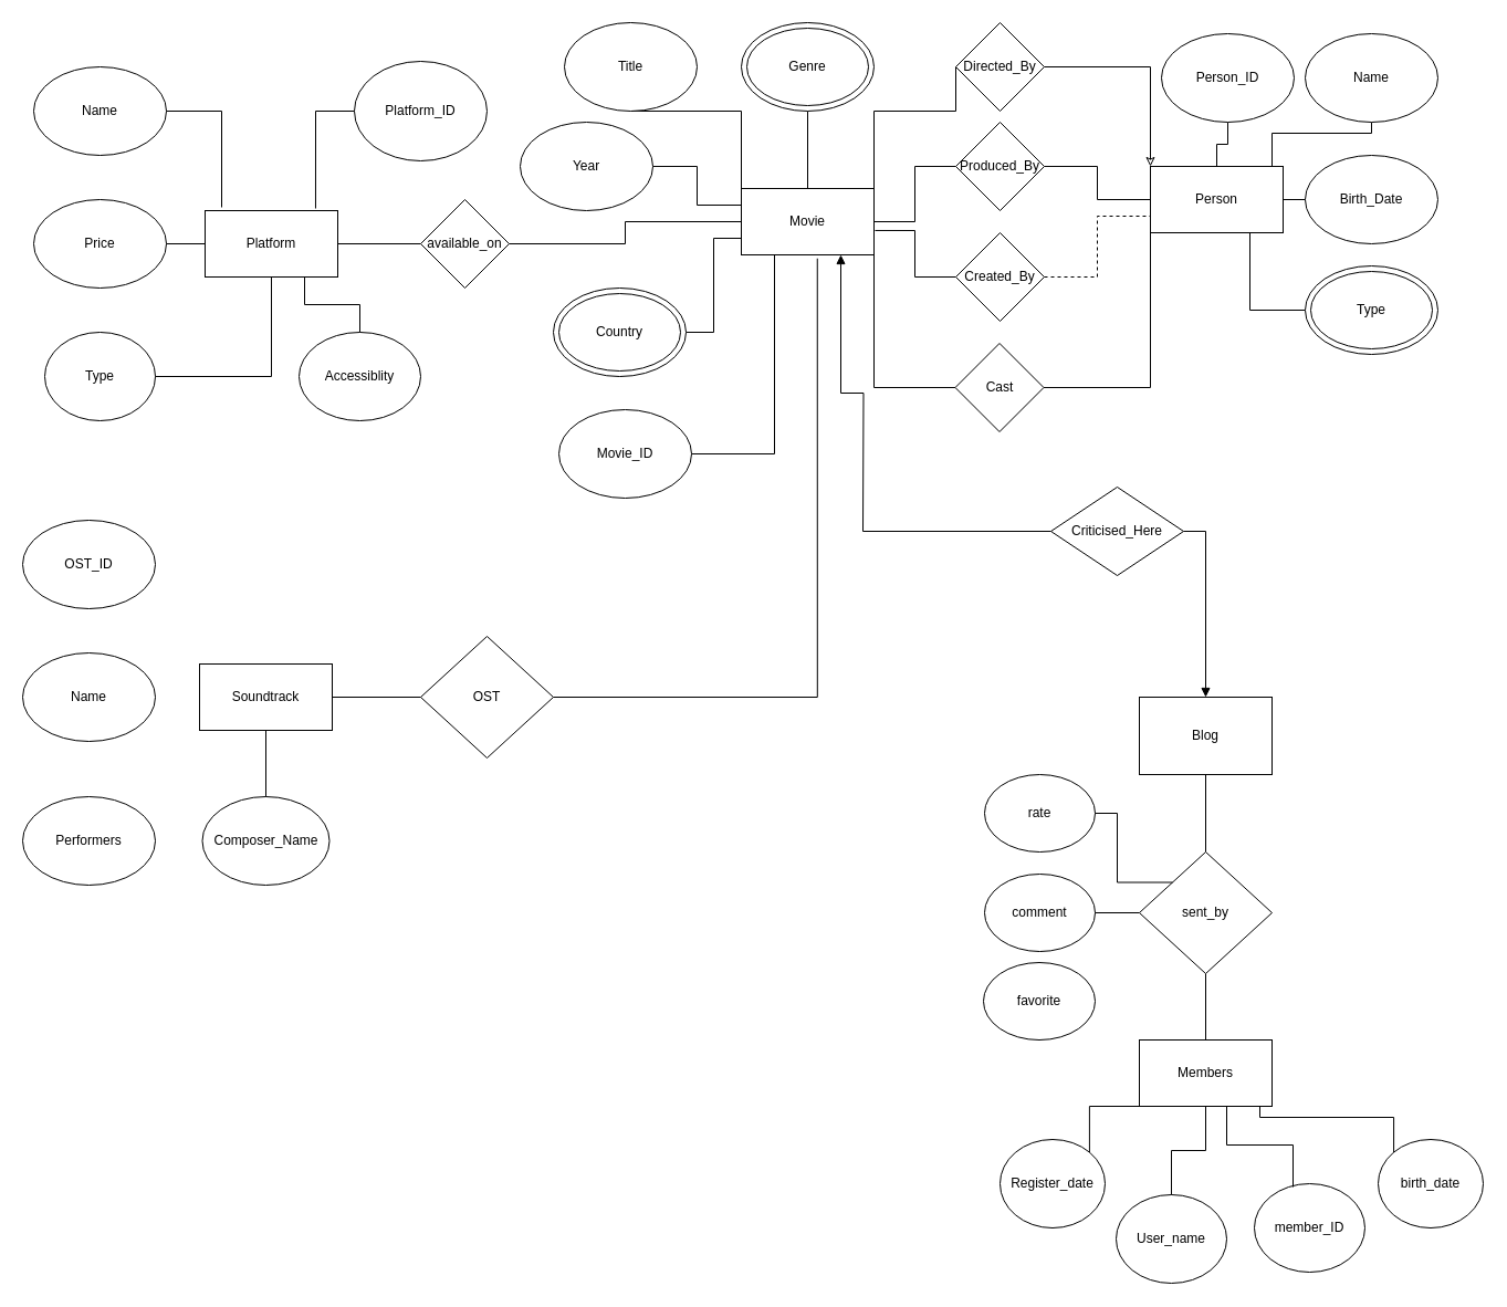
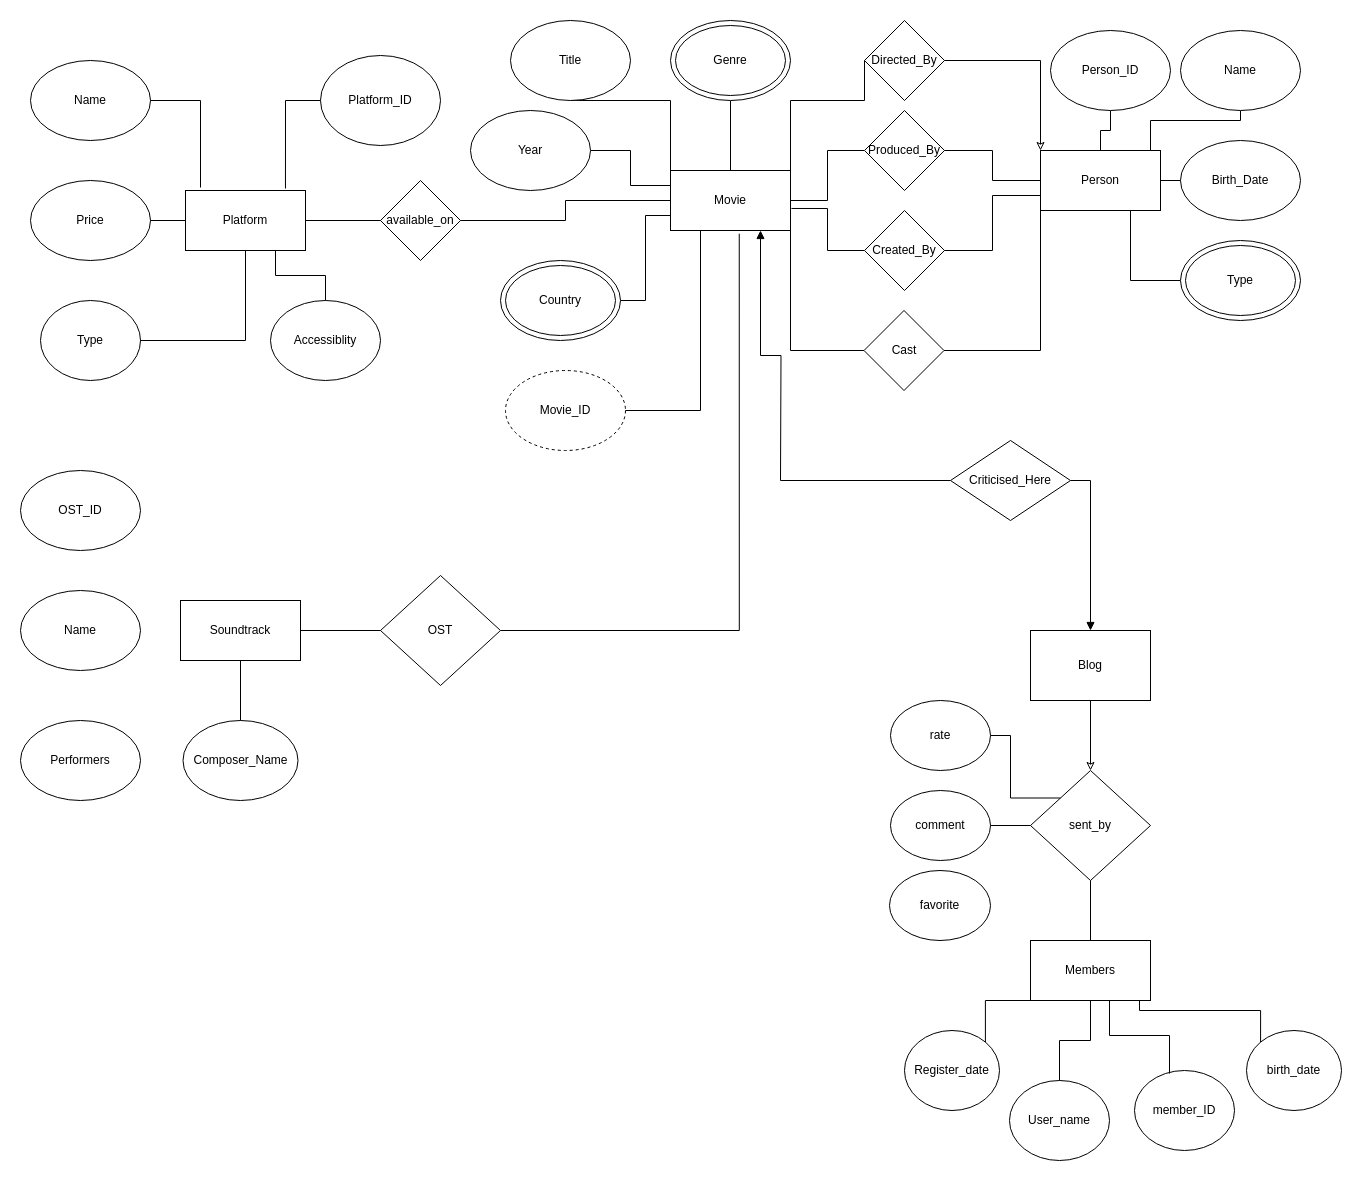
  <mxCell id="0" />
  <mxCell id="1" parent="0" />
  <mxCell id="2" style="edgeStyle=orthogonalEdgeStyle;rounded=0;orthogonalLoop=1;jettySize=auto;html=1;endArrow=none;endFill=0;strokeColor=#000000;" edge="1" parent="1" source="4" target="26"><mxGeometry relative="1" as="geometry" /></mxCell>
  <mxCell id="3" style="edgeStyle=orthogonalEdgeStyle;rounded=0;orthogonalLoop=1;jettySize=auto;html=1;exitX=0.75;exitY=1;exitDx=0;exitDy=0;startArrow=block;startFill=1;endArrow=none;endFill=0;strokeColor=#000000;" edge="1" parent="1" source="4"><mxGeometry relative="1" as="geometry"><mxPoint x="780" y="480" as="targetPoint" /></mxGeometry></mxCell>
  <mxCell id="4" value="Movie" style="rounded=0;whiteSpace=wrap;html=1;" vertex="1" parent="1"><mxGeometry x="670" y="170" width="120" height="60" as="geometry" /></mxCell>
  <mxCell id="5" style="edgeStyle=orthogonalEdgeStyle;rounded=0;orthogonalLoop=1;jettySize=auto;html=1;endArrow=none;endFill=0;strokeColor=#000000;" edge="1" parent="1" source="6" target="4"><mxGeometry relative="1" as="geometry" /></mxCell>
  <mxCell id="6" value="Genre" style="ellipse;whiteSpace=wrap;html=1;" vertex="1" parent="1"><mxGeometry x="670" y="20" width="120" height="80" as="geometry" /></mxCell>
  <mxCell id="7" style="edgeStyle=orthogonalEdgeStyle;rounded=0;orthogonalLoop=1;jettySize=auto;html=1;entryX=0;entryY=0.25;entryDx=0;entryDy=0;endArrow=none;endFill=0;strokeColor=#000000;" edge="1" parent="1" source="8" target="4"><mxGeometry relative="1" as="geometry" /></mxCell>
  <mxCell id="8" value="Year" style="ellipse;whiteSpace=wrap;html=1;" vertex="1" parent="1"><mxGeometry x="470" y="110" width="120" height="80" as="geometry" /></mxCell>
  <mxCell id="9" style="edgeStyle=orthogonalEdgeStyle;rounded=0;orthogonalLoop=1;jettySize=auto;html=1;entryX=0;entryY=0;entryDx=0;entryDy=0;endArrow=none;endFill=0;strokeColor=#000000;" edge="1" parent="1" source="10" target="4"><mxGeometry relative="1" as="geometry"><Array as="points"><mxPoint x="670" y="100" /></Array></mxGeometry></mxCell>
  <mxCell id="10" value="Title" style="ellipse;whiteSpace=wrap;html=1;" vertex="1" parent="1"><mxGeometry x="510" y="20" width="120" height="80" as="geometry" /></mxCell>
  <mxCell id="11" style="edgeStyle=orthogonalEdgeStyle;rounded=0;orthogonalLoop=1;jettySize=auto;html=1;entryX=0;entryY=0.75;entryDx=0;entryDy=0;endArrow=none;endFill=0;strokeColor=#000000;" edge="1" parent="1" source="12" target="4"><mxGeometry relative="1" as="geometry" /></mxCell>
  <mxCell id="12" value="Country" style="ellipse;whiteSpace=wrap;html=1;" vertex="1" parent="1"><mxGeometry x="500" y="260" width="120" height="80" as="geometry" /></mxCell>
  <mxCell id="13" style="edgeStyle=orthogonalEdgeStyle;rounded=0;orthogonalLoop=1;jettySize=auto;html=1;entryX=0;entryY=0.5;entryDx=0;entryDy=0;endArrow=none;endFill=0;strokeColor=#000000;" edge="1" parent="1" source="14" target="19"><mxGeometry relative="1" as="geometry" /></mxCell>
  <mxCell id="14" value="Person" style="rounded=0;whiteSpace=wrap;html=1;" vertex="1" parent="1"><mxGeometry x="1040" y="150" width="120" height="60" as="geometry" /></mxCell>
  <mxCell id="15" style="edgeStyle=orthogonalEdgeStyle;rounded=0;orthogonalLoop=1;jettySize=auto;html=1;endArrow=none;endFill=0;strokeColor=#000000;" edge="1" parent="1" source="16" target="14"><mxGeometry relative="1" as="geometry" /></mxCell>
  <mxCell id="16" value="Person_ID" style="ellipse;whiteSpace=wrap;html=1;" vertex="1" parent="1"><mxGeometry x="1050" y="30" width="120" height="80" as="geometry" /></mxCell>
  <mxCell id="17" style="edgeStyle=orthogonalEdgeStyle;rounded=0;orthogonalLoop=1;jettySize=auto;html=1;endArrow=none;endFill=0;strokeColor=#000000;" edge="1" parent="1" source="18"><mxGeometry relative="1" as="geometry"><mxPoint x="1150" y="150" as="targetPoint" /><Array as="points"><mxPoint x="1240" y="120" /><mxPoint x="1150" y="120" /></Array></mxGeometry></mxCell>
  <mxCell id="18" value="Name" style="ellipse;whiteSpace=wrap;html=1;" vertex="1" parent="1"><mxGeometry x="1180" y="30" width="120" height="80" as="geometry" /></mxCell>
  <mxCell id="19" value="Birth_Date" style="ellipse;whiteSpace=wrap;html=1;" vertex="1" parent="1"><mxGeometry x="1180" y="140" width="120" height="80" as="geometry" /></mxCell>
  <mxCell id="20" style="edgeStyle=orthogonalEdgeStyle;rounded=0;orthogonalLoop=1;jettySize=auto;html=1;entryX=0.75;entryY=1;entryDx=0;entryDy=0;endArrow=none;endFill=0;strokeColor=#000000;" edge="1" parent="1" source="21" target="14"><mxGeometry relative="1" as="geometry" /></mxCell>
  <mxCell id="21" value="Type" style="ellipse;whiteSpace=wrap;html=1;" vertex="1" parent="1"><mxGeometry x="1180" y="240" width="120" height="80" as="geometry" /></mxCell>
  <mxCell id="22" style="edgeStyle=orthogonalEdgeStyle;rounded=0;orthogonalLoop=1;jettySize=auto;html=1;entryX=1;entryY=0;entryDx=0;entryDy=0;endArrow=none;endFill=0;strokeColor=#000000;exitX=0;exitY=0.5;exitDx=0;exitDy=0;" edge="1" parent="1" source="24" target="4"><mxGeometry relative="1" as="geometry"><Array as="points"><mxPoint x="864" y="100" /><mxPoint x="790" y="100" /></Array></mxGeometry></mxCell>
  <mxCell id="23" style="edgeStyle=orthogonalEdgeStyle;rounded=0;orthogonalLoop=1;jettySize=auto;html=1;entryX=0;entryY=0;entryDx=0;entryDy=0;endArrow=classic;endFill=0;strokeColor=#000000;" edge="1" parent="1" source="24" target="14"><mxGeometry relative="1" as="geometry" /></mxCell>
  <mxCell id="24" value="Directed_By" style="rhombus;whiteSpace=wrap;html=1;" vertex="1" parent="1"><mxGeometry x="864" y="20" width="80" height="80" as="geometry" /></mxCell>
  <mxCell id="25" style="edgeStyle=orthogonalEdgeStyle;rounded=0;orthogonalLoop=1;jettySize=auto;html=1;entryX=0;entryY=0.5;entryDx=0;entryDy=0;endArrow=none;endFill=0;strokeColor=#000000;" edge="1" parent="1" source="26" target="14"><mxGeometry relative="1" as="geometry" /></mxCell>
  <mxCell id="26" value="Produced_By" style="rhombus;whiteSpace=wrap;html=1;" vertex="1" parent="1"><mxGeometry x="864" y="110" width="80" height="80" as="geometry" /></mxCell>
  <mxCell id="27" style="edgeStyle=orthogonalEdgeStyle;rounded=0;orthogonalLoop=1;jettySize=auto;html=1;entryX=1.008;entryY=0.633;entryDx=0;entryDy=0;entryPerimeter=0;endArrow=none;endFill=0;strokeColor=#000000;" edge="1" parent="1" source="29" target="4"><mxGeometry relative="1" as="geometry" /></mxCell>
- <mxCell id="28" style="edgeStyle=orthogonalEdgeStyle;rounded=0;orthogonalLoop=1;jettySize=auto;html=1;entryX=0;entryY=0.75;entryDx=0;entryDy=0;endArrow=none;endFill=0;strokeColor=#000000;dashed=1;" edge="1" parent="1" source="29" target="14"><mxGeometry relative="1" as="geometry" /></mxCell>
+ <mxCell id="28" style="edgeStyle=orthogonalEdgeStyle;rounded=0;orthogonalLoop=1;jettySize=auto;html=1;entryX=0;entryY=0.75;entryDx=0;entryDy=0;endArrow=none;endFill=0;strokeColor=#000000;" edge="1" parent="1" source="29" target="14"><mxGeometry relative="1" as="geometry" /></mxCell>
  <mxCell id="29" value="Created_By" style="rhombus;whiteSpace=wrap;html=1;" vertex="1" parent="1"><mxGeometry x="864" y="210" width="80" height="80" as="geometry" /></mxCell>
  <mxCell id="30" style="edgeStyle=orthogonalEdgeStyle;rounded=0;orthogonalLoop=1;jettySize=auto;html=1;entryX=1;entryY=1;entryDx=0;entryDy=0;endArrow=none;endFill=0;strokeColor=#000000;" edge="1" parent="1" source="32" target="4"><mxGeometry relative="1" as="geometry" /></mxCell>
  <mxCell id="31" style="edgeStyle=orthogonalEdgeStyle;rounded=0;orthogonalLoop=1;jettySize=auto;html=1;entryX=0;entryY=1;entryDx=0;entryDy=0;endArrow=none;endFill=0;strokeColor=#000000;" edge="1" parent="1" source="32" target="14"><mxGeometry relative="1" as="geometry" /></mxCell>
  <mxCell id="32" value="Cast" style="rhombus;whiteSpace=wrap;html=1;" vertex="1" parent="1"><mxGeometry x="863.5" y="310" width="80" height="80" as="geometry" /></mxCell>
  <mxCell id="33" value="" style="ellipse;whiteSpace=wrap;html=1;fillColor=none;" vertex="1" parent="1"><mxGeometry x="1185" y="245" width="110" height="70" as="geometry" /></mxCell>
  <mxCell id="34" value="" style="ellipse;whiteSpace=wrap;html=1;fillColor=none;" vertex="1" parent="1"><mxGeometry x="675" y="25" width="110" height="70" as="geometry" /></mxCell>
  <mxCell id="35" value="" style="ellipse;whiteSpace=wrap;html=1;fillColor=none;" vertex="1" parent="1"><mxGeometry x="505" y="265" width="110" height="70" as="geometry" /></mxCell>
  <mxCell id="36" value="Platform" style="rounded=0;whiteSpace=wrap;html=1;fillColor=none;" vertex="1" parent="1"><mxGeometry x="185" y="190" width="120" height="60" as="geometry" /></mxCell>
  <mxCell id="37" style="edgeStyle=orthogonalEdgeStyle;rounded=0;jumpStyle=arc;orthogonalLoop=1;jettySize=auto;html=1;startArrow=none;startFill=0;endArrow=none;endFill=0;strokeColor=#000000;" edge="1" parent="1" source="39" target="4"><mxGeometry relative="1" as="geometry" /></mxCell>
  <mxCell id="38" style="edgeStyle=orthogonalEdgeStyle;rounded=0;jumpStyle=arc;orthogonalLoop=1;jettySize=auto;html=1;exitX=0;exitY=0.5;exitDx=0;exitDy=0;entryX=1;entryY=0.5;entryDx=0;entryDy=0;startArrow=none;startFill=0;endArrow=none;endFill=0;strokeColor=#000000;" edge="1" parent="1" source="39" target="36"><mxGeometry relative="1" as="geometry" /></mxCell>
  <mxCell id="39" value="available_on" style="rhombus;whiteSpace=wrap;html=1;fillColor=none;" vertex="1" parent="1"><mxGeometry x="380" y="180" width="80" height="80" as="geometry" /></mxCell>
  <mxCell id="40" style="edgeStyle=orthogonalEdgeStyle;rounded=0;orthogonalLoop=1;jettySize=auto;html=1;entryX=0.833;entryY=-0.033;entryDx=0;entryDy=0;entryPerimeter=0;startArrow=none;startFill=0;endArrow=none;endFill=0;strokeColor=#000000;" edge="1" parent="1" source="41" target="36"><mxGeometry relative="1" as="geometry" /></mxCell>
  <mxCell id="41" value="Platform_ID" style="ellipse;whiteSpace=wrap;html=1;fillColor=none;" vertex="1" parent="1"><mxGeometry x="320" y="55" width="120" height="90" as="geometry" /></mxCell>
  <mxCell id="42" style="edgeStyle=orthogonalEdgeStyle;rounded=0;orthogonalLoop=1;jettySize=auto;html=1;exitX=1;exitY=0.5;exitDx=0;exitDy=0;entryX=0;entryY=0.5;entryDx=0;entryDy=0;startArrow=none;startFill=0;endArrow=none;endFill=0;strokeColor=#000000;" edge="1" parent="1" source="43" target="36"><mxGeometry relative="1" as="geometry" /></mxCell>
  <mxCell id="43" value="Price" style="ellipse;whiteSpace=wrap;html=1;fillColor=none;" vertex="1" parent="1"><mxGeometry x="30" y="180" width="120" height="80" as="geometry" /></mxCell>
  <mxCell id="44" style="edgeStyle=orthogonalEdgeStyle;rounded=0;orthogonalLoop=1;jettySize=auto;html=1;startArrow=none;startFill=0;endArrow=none;endFill=0;strokeColor=#000000;" edge="1" parent="1" source="45" target="36"><mxGeometry relative="1" as="geometry" /></mxCell>
  <mxCell id="45" value="Type" style="ellipse;whiteSpace=wrap;html=1;fillColor=none;" vertex="1" parent="1"><mxGeometry x="40" y="300" width="100" height="80" as="geometry" /></mxCell>
  <mxCell id="46" style="edgeStyle=orthogonalEdgeStyle;rounded=0;orthogonalLoop=1;jettySize=auto;html=1;entryX=0.75;entryY=1;entryDx=0;entryDy=0;startArrow=none;startFill=0;endArrow=none;endFill=0;strokeColor=#000000;" edge="1" parent="1" source="47" target="36"><mxGeometry relative="1" as="geometry" /></mxCell>
  <mxCell id="47" value="Accessiblity" style="ellipse;whiteSpace=wrap;html=1;fillColor=none;" vertex="1" parent="1"><mxGeometry x="270" y="300" width="110" height="80" as="geometry" /></mxCell>
  <mxCell id="48" style="edgeStyle=orthogonalEdgeStyle;rounded=0;orthogonalLoop=1;jettySize=auto;html=1;entryX=0.125;entryY=-0.05;entryDx=0;entryDy=0;entryPerimeter=0;startArrow=none;startFill=0;endArrow=none;endFill=0;strokeColor=#000000;" edge="1" parent="1" source="49" target="36"><mxGeometry relative="1" as="geometry" /></mxCell>
  <mxCell id="49" value="Name" style="ellipse;whiteSpace=wrap;html=1;fillColor=none;" vertex="1" parent="1"><mxGeometry x="30" y="60" width="120" height="80" as="geometry" /></mxCell>
- <mxCell id="50" value="Movie_ID" style="ellipse;whiteSpace=wrap;html=1;fillColor=none;" vertex="1" parent="1"><mxGeometry x="505" y="370" width="120" height="80" as="geometry" /></mxCell>
+ <mxCell id="50" value="Movie_ID" style="ellipse;whiteSpace=wrap;html=1;fillColor=none;dashed=1;" vertex="1" parent="1"><mxGeometry x="505" y="370" width="120" height="80" as="geometry" /></mxCell>
  <mxCell id="51" style="edgeStyle=orthogonalEdgeStyle;rounded=0;orthogonalLoop=1;jettySize=auto;html=1;startArrow=none;startFill=0;endArrow=none;endFill=0;strokeColor=#000000;exitX=0.25;exitY=1;exitDx=0;exitDy=0;" edge="1" parent="1" source="4" target="50"><mxGeometry relative="1" as="geometry"><mxPoint x="700" y="310" as="sourcePoint" /><Array as="points"><mxPoint x="700" y="410" /></Array></mxGeometry></mxCell>
- <mxCell id="52" style="edgeStyle=orthogonalEdgeStyle;rounded=0;jumpStyle=arc;orthogonalLoop=1;jettySize=auto;html=1;startArrow=none;startFill=0;endArrow=none;endFill=0;strokeColor=#000000;" edge="1" parent="1" source="53" target="67"><mxGeometry relative="1" as="geometry" /></mxCell>
+ <mxCell id="52" style="edgeStyle=orthogonalEdgeStyle;rounded=0;jumpStyle=arc;orthogonalLoop=1;jettySize=auto;html=1;startArrow=none;startFill=0;endArrow=classic;endFill=0;strokeColor=#000000;" edge="1" parent="1" source="53" target="67"><mxGeometry relative="1" as="geometry" /></mxCell>
  <mxCell id="53" value="Blog" style="rounded=0;whiteSpace=wrap;html=1;fillColor=none;" vertex="1" parent="1"><mxGeometry x="1030" y="630" width="120" height="70" as="geometry" /></mxCell>
  <mxCell id="54" value="" style="endArrow=none;html=1;strokeColor=#000000;" edge="1" parent="1" target="56"><mxGeometry width="50" height="50" relative="1" as="geometry"><mxPoint x="780" y="480" as="sourcePoint" /><mxPoint x="880" y="480" as="targetPoint" /></mxGeometry></mxCell>
  <mxCell id="55" style="edgeStyle=orthogonalEdgeStyle;rounded=0;orthogonalLoop=1;jettySize=auto;html=1;exitX=1;exitY=0.5;exitDx=0;exitDy=0;startArrow=none;startFill=0;endArrow=block;endFill=1;strokeColor=#000000;" edge="1" parent="1" source="56" target="53"><mxGeometry relative="1" as="geometry" /></mxCell>
  <mxCell id="56" value="Criticised_Here" style="rhombus;whiteSpace=wrap;html=1;" vertex="1" parent="1"><mxGeometry x="950" y="440" width="120" height="80" as="geometry" /></mxCell>
  <mxCell id="57" style="edgeStyle=orthogonalEdgeStyle;rounded=0;jumpStyle=arc;orthogonalLoop=1;jettySize=auto;html=1;entryX=1;entryY=0;entryDx=0;entryDy=0;startArrow=none;startFill=0;endArrow=none;endFill=0;strokeColor=#000000;" edge="1" parent="1" source="61" target="63"><mxGeometry relative="1" as="geometry"><Array as="points"><mxPoint x="985" y="1000" /></Array></mxGeometry></mxCell>
  <mxCell id="58" style="edgeStyle=orthogonalEdgeStyle;rounded=0;jumpStyle=arc;orthogonalLoop=1;jettySize=auto;html=1;entryX=0.5;entryY=0;entryDx=0;entryDy=0;startArrow=none;startFill=0;endArrow=none;endFill=0;strokeColor=#000000;" edge="1" parent="1" source="61" target="62"><mxGeometry relative="1" as="geometry" /></mxCell>
  <mxCell id="59" style="edgeStyle=orthogonalEdgeStyle;rounded=0;jumpStyle=arc;orthogonalLoop=1;jettySize=auto;html=1;entryX=0.35;entryY=0.038;entryDx=0;entryDy=0;entryPerimeter=0;startArrow=none;startFill=0;endArrow=none;endFill=0;strokeColor=#000000;" edge="1" parent="1" source="61" target="65"><mxGeometry relative="1" as="geometry"><Array as="points"><mxPoint x="1109" y="1035" /><mxPoint x="1169" y="1035" /></Array></mxGeometry></mxCell>
  <mxCell id="60" style="edgeStyle=orthogonalEdgeStyle;rounded=0;jumpStyle=arc;orthogonalLoop=1;jettySize=auto;html=1;entryX=0;entryY=0;entryDx=0;entryDy=0;startArrow=none;startFill=0;endArrow=none;endFill=0;strokeColor=#000000;" edge="1" parent="1" source="61" target="64"><mxGeometry relative="1" as="geometry"><Array as="points"><mxPoint x="1139" y="1010" /><mxPoint x="1260" y="1010" /></Array></mxGeometry></mxCell>
  <mxCell id="61" value="Members" style="rounded=0;whiteSpace=wrap;html=1;fillColor=none;" vertex="1" parent="1"><mxGeometry x="1030" y="940" width="120" height="60" as="geometry" /></mxCell>
  <mxCell id="62" value="User_name" style="ellipse;whiteSpace=wrap;html=1;fillColor=none;" vertex="1" parent="1"><mxGeometry x="1009" y="1080" width="100" height="80" as="geometry" /></mxCell>
  <mxCell id="63" value="Register_date" style="ellipse;whiteSpace=wrap;html=1;fillColor=none;" vertex="1" parent="1"><mxGeometry x="904" y="1030" width="95" height="80" as="geometry" /></mxCell>
  <mxCell id="64" value="birth_date" style="ellipse;whiteSpace=wrap;html=1;fillColor=none;" vertex="1" parent="1"><mxGeometry x="1246" y="1030" width="95" height="80" as="geometry" /></mxCell>
  <mxCell id="65" value="member_ID" style="ellipse;whiteSpace=wrap;html=1;fillColor=none;" vertex="1" parent="1"><mxGeometry x="1134" y="1070" width="100" height="80" as="geometry" /></mxCell>
  <mxCell id="66" style="edgeStyle=orthogonalEdgeStyle;rounded=0;jumpStyle=arc;orthogonalLoop=1;jettySize=auto;html=1;exitX=0.5;exitY=1;exitDx=0;exitDy=0;startArrow=none;startFill=0;endArrow=none;endFill=0;strokeColor=#000000;" edge="1" parent="1" source="67" target="61"><mxGeometry relative="1" as="geometry" /></mxCell>
  <mxCell id="67" value="sent_by" style="rhombus;whiteSpace=wrap;html=1;fillColor=none;" vertex="1" parent="1"><mxGeometry x="1030" y="770" width="120" height="110" as="geometry" /></mxCell>
  <mxCell id="68" style="edgeStyle=orthogonalEdgeStyle;rounded=0;jumpStyle=arc;orthogonalLoop=1;jettySize=auto;html=1;startArrow=none;startFill=0;endArrow=none;endFill=0;strokeColor=#000000;" edge="1" parent="1" source="69" target="67"><mxGeometry relative="1" as="geometry" /></mxCell>
  <mxCell id="69" value="comment" style="ellipse;whiteSpace=wrap;html=1;fillColor=none;" vertex="1" parent="1"><mxGeometry x="890" y="790" width="100" height="70" as="geometry" /></mxCell>
  <mxCell id="70" value="favorite" style="ellipse;whiteSpace=wrap;html=1;fillColor=none;" vertex="1" parent="1"><mxGeometry x="889" y="870" width="101" height="70" as="geometry" /></mxCell>
  <mxCell id="71" style="edgeStyle=orthogonalEdgeStyle;rounded=0;jumpStyle=arc;orthogonalLoop=1;jettySize=auto;html=1;exitX=1;exitY=0.5;exitDx=0;exitDy=0;entryX=0;entryY=0;entryDx=0;entryDy=0;startArrow=none;startFill=0;endArrow=none;endFill=0;strokeColor=#000000;" edge="1" parent="1" source="72" target="67"><mxGeometry relative="1" as="geometry" /></mxCell>
  <mxCell id="72" value="rate" style="ellipse;whiteSpace=wrap;html=1;fillColor=none;" vertex="1" parent="1"><mxGeometry x="890" y="700" width="100" height="70" as="geometry" /></mxCell>
  <mxCell id="73" value="Soundtrack" style="rounded=0;whiteSpace=wrap;html=1;fillColor=none;" vertex="1" parent="1"><mxGeometry x="180" y="600" width="120" height="60" as="geometry" /></mxCell>
  <mxCell id="74" value="OST_ID" style="ellipse;whiteSpace=wrap;html=1;fillColor=none;" vertex="1" parent="1"><mxGeometry x="20" y="470" width="120" height="80" as="geometry" /></mxCell>
  <mxCell id="75" value="Performers" style="ellipse;whiteSpace=wrap;html=1;fillColor=none;" vertex="1" parent="1"><mxGeometry x="20" y="720" width="120" height="80" as="geometry" /></mxCell>
  <mxCell id="76" value="Name" style="ellipse;whiteSpace=wrap;html=1;fillColor=none;" vertex="1" parent="1"><mxGeometry x="20" y="590" width="120" height="80" as="geometry" /></mxCell>
  <mxCell id="77" style="edgeStyle=orthogonalEdgeStyle;rounded=0;jumpStyle=arc;orthogonalLoop=1;jettySize=auto;html=1;exitX=0.5;exitY=0;exitDx=0;exitDy=0;entryX=0.5;entryY=1;entryDx=0;entryDy=0;startArrow=none;startFill=0;endArrow=none;endFill=0;strokeColor=#000000;" edge="1" parent="1" source="78" target="73"><mxGeometry relative="1" as="geometry" /></mxCell>
  <mxCell id="78" value="Composer_Name" style="ellipse;whiteSpace=wrap;html=1;fillColor=none;" vertex="1" parent="1"><mxGeometry x="182.5" y="720" width="115" height="80" as="geometry" /></mxCell>
  <mxCell id="79" style="edgeStyle=orthogonalEdgeStyle;rounded=0;jumpStyle=arc;orthogonalLoop=1;jettySize=auto;html=1;entryX=0.573;entryY=1.054;entryDx=0;entryDy=0;entryPerimeter=0;startArrow=none;startFill=0;endArrow=none;endFill=0;strokeColor=#000000;" edge="1" parent="1" source="81" target="4"><mxGeometry relative="1" as="geometry" /></mxCell>
  <mxCell id="80" style="edgeStyle=orthogonalEdgeStyle;rounded=0;jumpStyle=arc;orthogonalLoop=1;jettySize=auto;html=1;exitX=0;exitY=0.5;exitDx=0;exitDy=0;startArrow=none;startFill=0;endArrow=none;endFill=0;strokeColor=#000000;" edge="1" parent="1" source="81" target="73"><mxGeometry relative="1" as="geometry" /></mxCell>
  <mxCell id="81" value="OST" style="rhombus;whiteSpace=wrap;html=1;fillColor=none;" vertex="1" parent="1"><mxGeometry x="380" y="575" width="120" height="110" as="geometry" /></mxCell>
